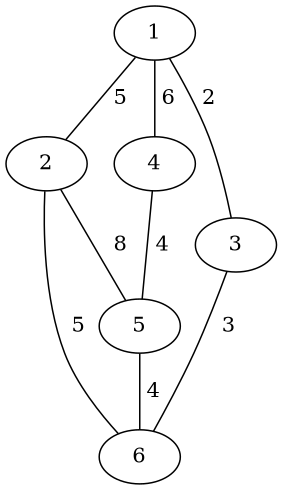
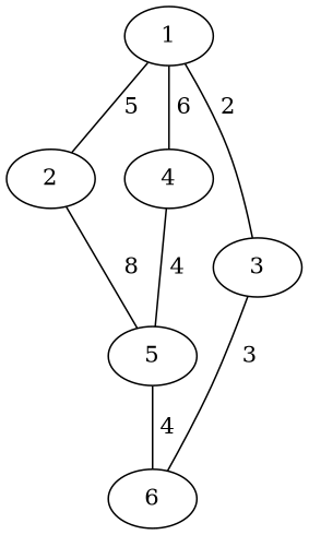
  graph {
    1
    2
    3
    4
    5
    6
    1 -- 2 [label=" 5"]
    1 -- 3 [label=" 2"]
    1 -- 4 [label=" 6"]
    2 -- 5 [label=" 8"]
-   2 -- 6 [label=" 5"]
    3 -- 6 [label=" 3"]
    4 -- 5 [label=" 4"]
    5 -- 6 [label=" 4"]
  }
